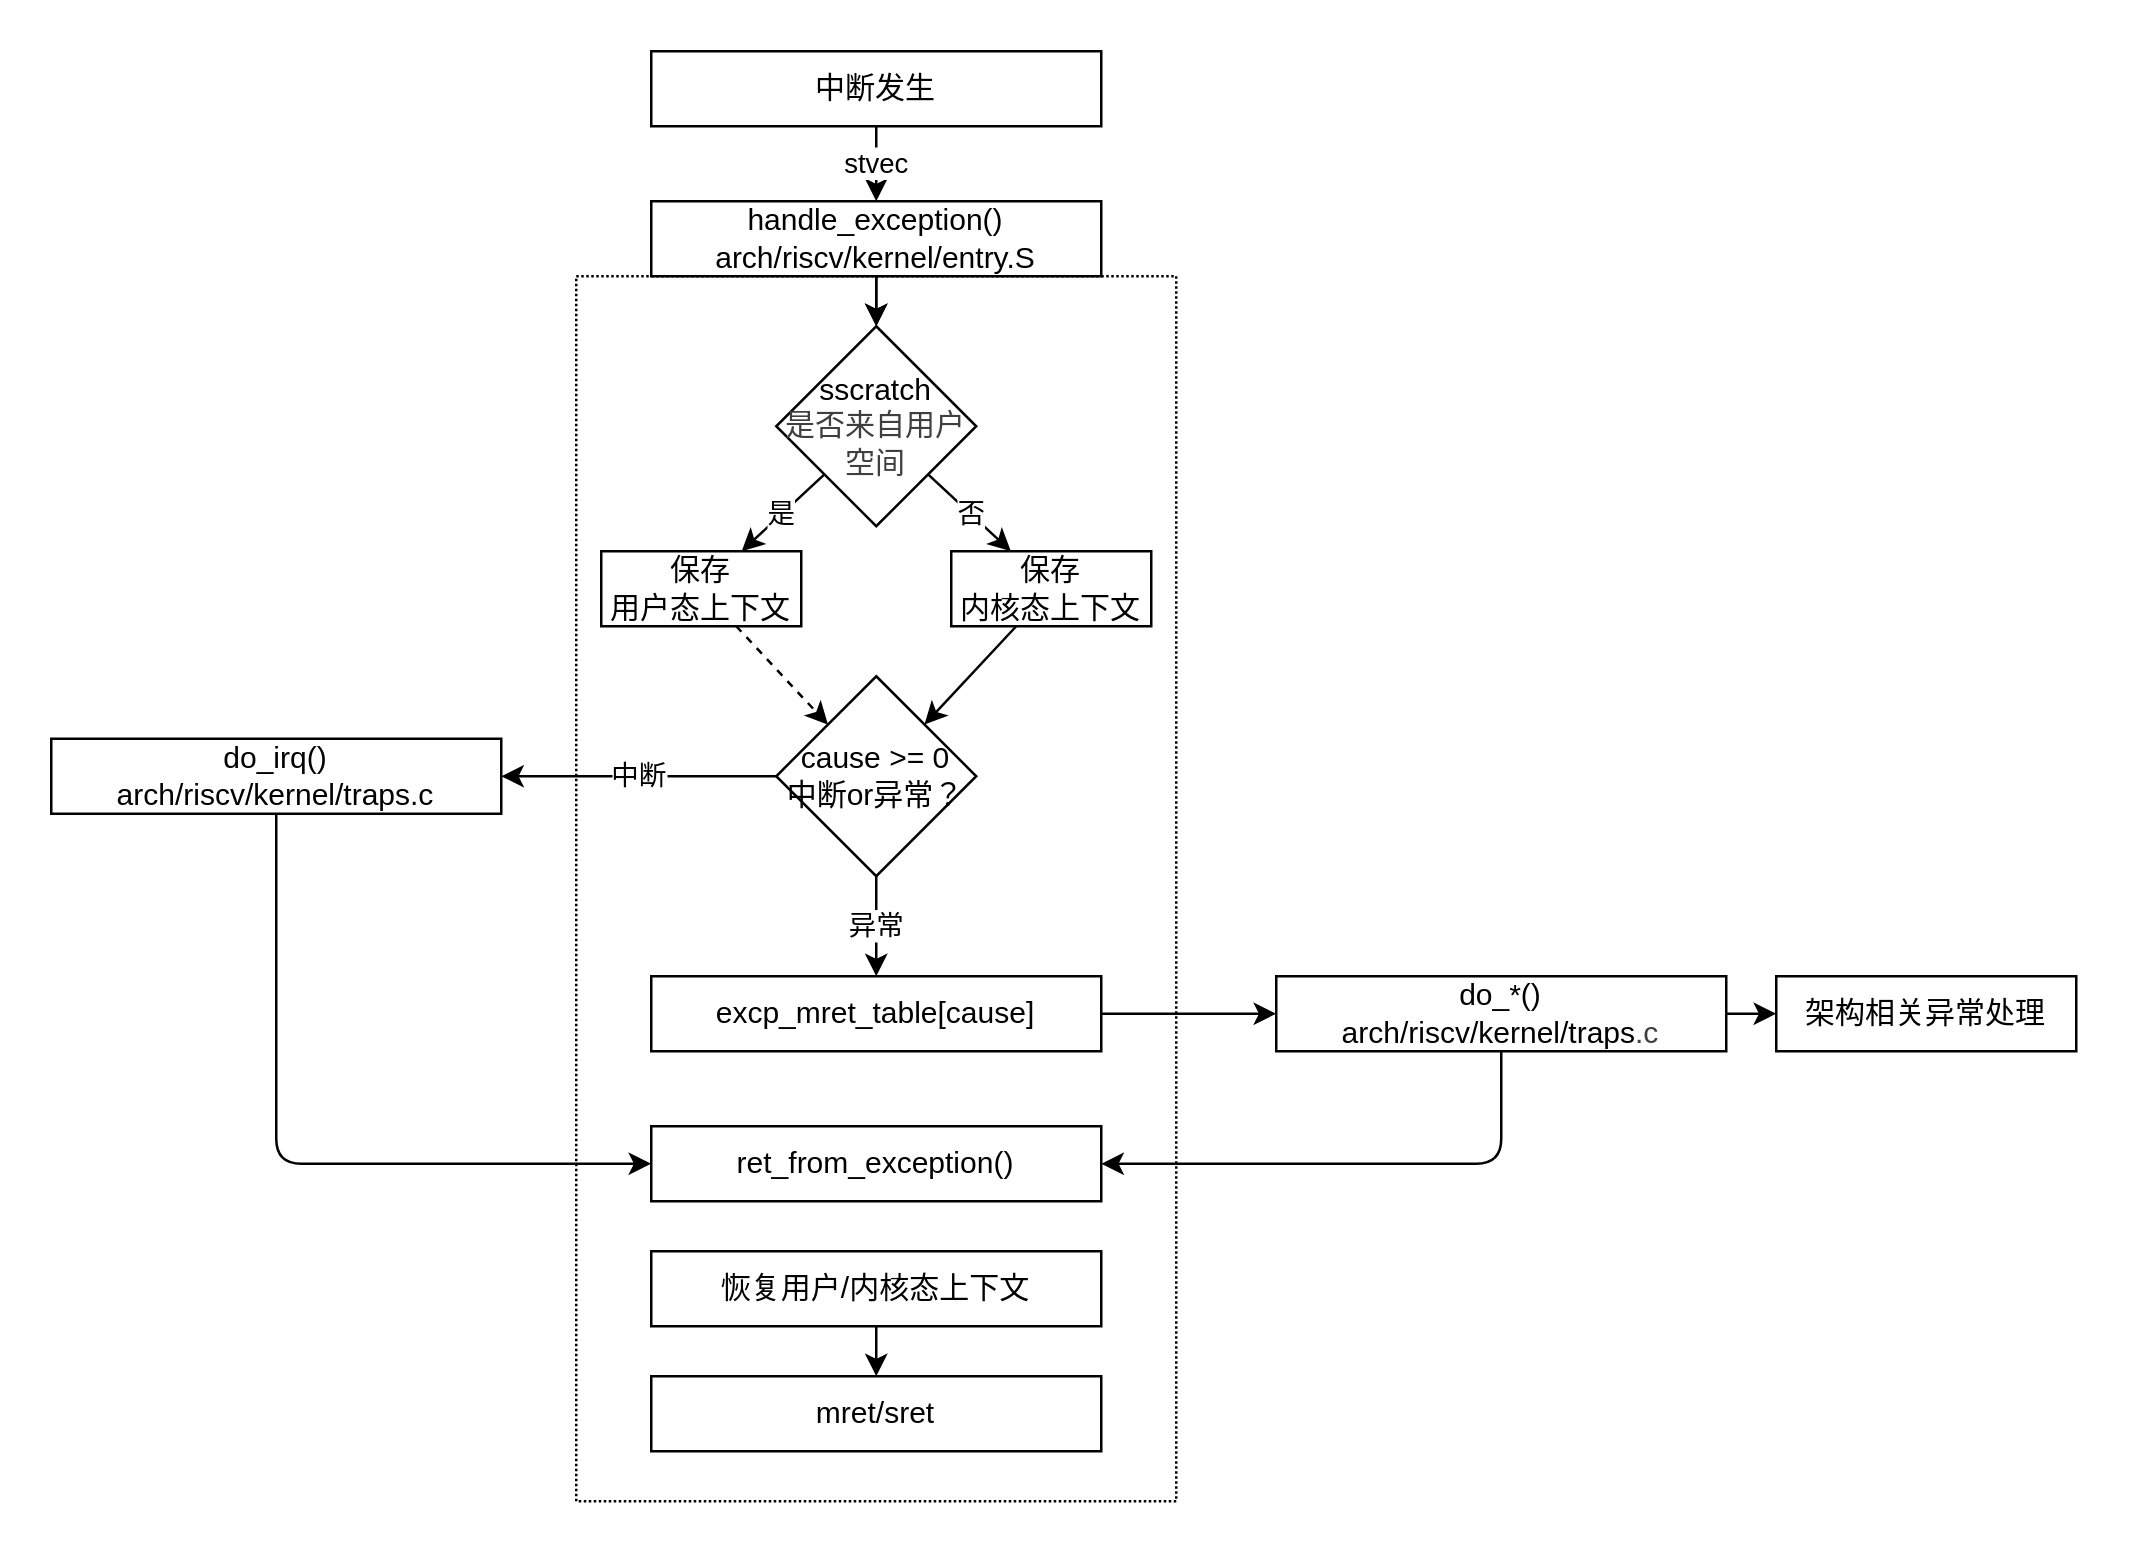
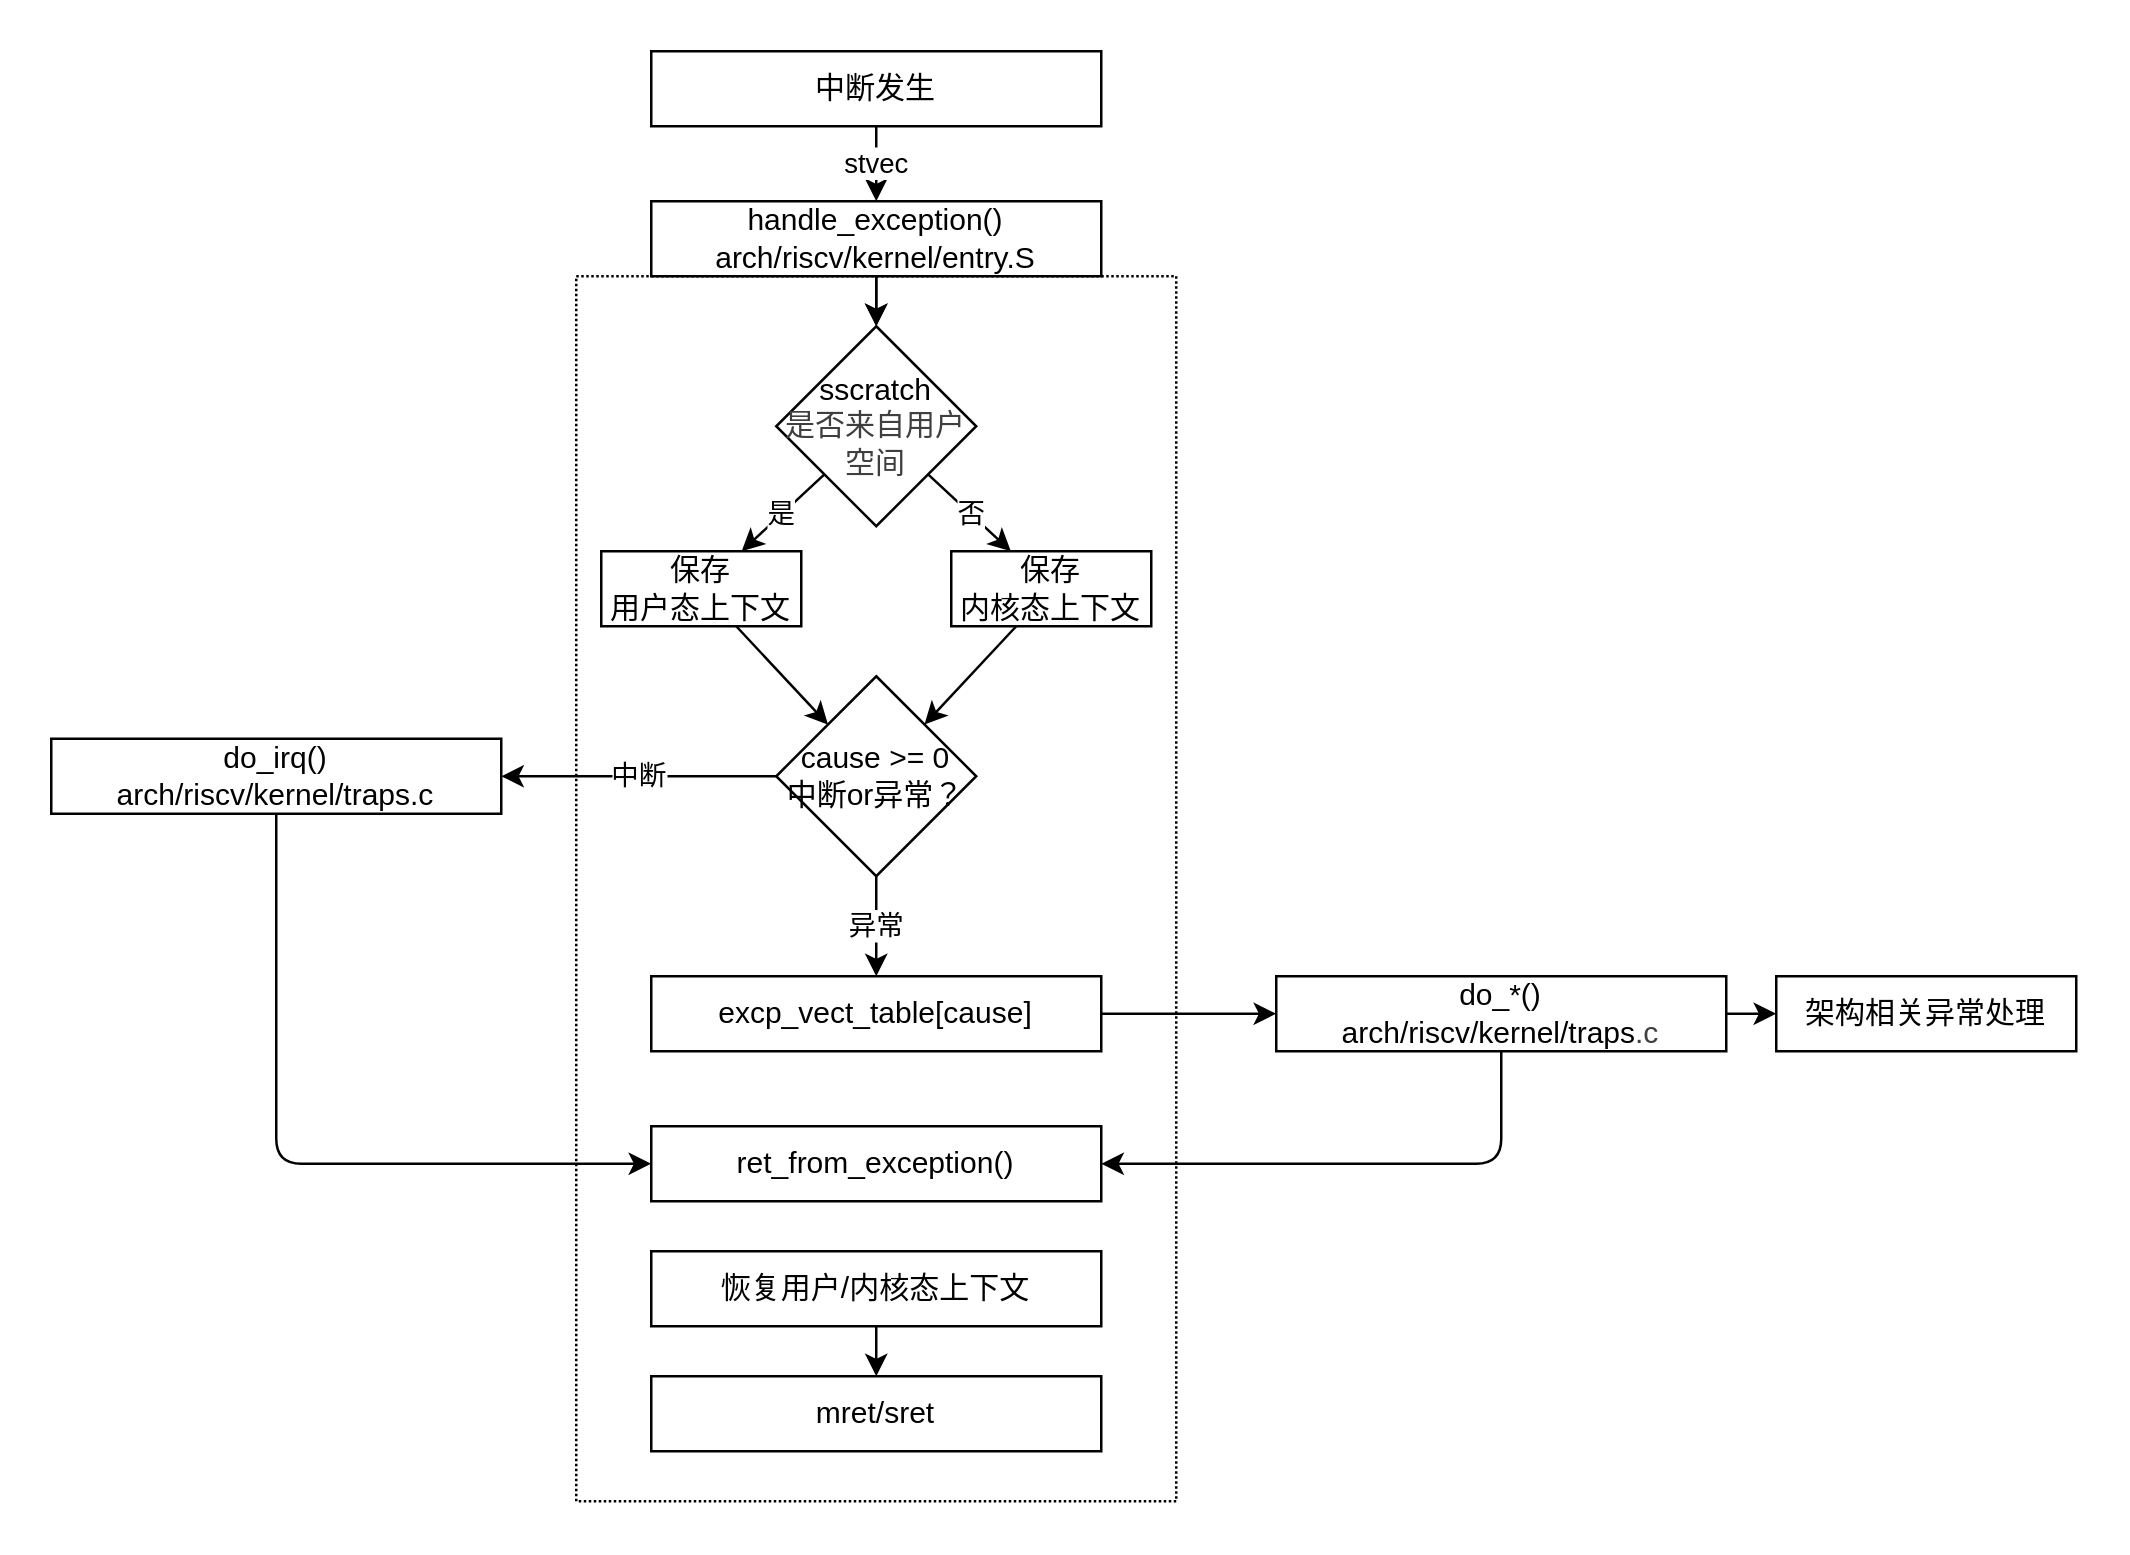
  <mxCell id="0" />
  <mxCell id="1" parent="0" />
  <mxCell id="2" value="" style="rounded=0;whiteSpace=wrap;html=1;strokeColor=default;dashed=1;dashPattern=1 1;fillColor=none;movable=1;resizable=1;rotatable=1;deletable=1;editable=1;locked=0;connectable=1;" parent="1" vertex="1"><mxGeometry x="230" y="110" width="240" height="490" as="geometry" /></mxCell>
  <mxCell id="3" style="edgeStyle=none;html=1;" parent="1" source="5" target="10" edge="1"><mxGeometry relative="1" as="geometry" /></mxCell>
  <mxCell id="4" style="edgeStyle=none;html=1;" parent="1" source="5" target="10" edge="1"><mxGeometry relative="1" as="geometry" /></mxCell>
  <mxCell id="5" value="handle_exception()&lt;div&gt;arch/riscv/kernel/entry.S&lt;/div&gt;" style="rounded=0;whiteSpace=wrap;html=1;fontSize=12;" parent="1" vertex="1"><mxGeometry x="260" y="80" width="180" height="30" as="geometry" /></mxCell>
  <mxCell id="6" value="stvec" style="edgeStyle=none;html=1;" parent="1" source="7" target="5" edge="1"><mxGeometry relative="1" as="geometry" /></mxCell>
  <mxCell id="7" value="中断发生" style="rounded=0;whiteSpace=wrap;html=1;fontSize=12;" parent="1" vertex="1"><mxGeometry x="260" y="20" width="180" height="30" as="geometry" /></mxCell>
  <mxCell id="8" value="是" style="edgeStyle=none;html=1;" parent="1" source="10" target="12" edge="1"><mxGeometry relative="1" as="geometry" /></mxCell>
  <mxCell id="9" value="否" style="edgeStyle=none;html=1;" parent="1" source="10" target="14" edge="1"><mxGeometry relative="1" as="geometry" /></mxCell>
  <mxCell id="10" value="&lt;span style=&quot;color: rgb(0, 0, 0);&quot;&gt;sscratch&lt;/span&gt;&lt;div style=&quot;color: rgb(63, 63, 63); scrollbar-color: rgb(226, 226, 226) rgb(251, 251, 251);&quot;&gt;是否来自用户空间&lt;/div&gt;" style="rhombus;whiteSpace=wrap;html=1;" parent="1" vertex="1"><mxGeometry x="310" y="130" width="80" height="80" as="geometry" /></mxCell>
- <mxCell id="11" style="edgeStyle=none;html=1;fontFamily=Helvetica;fontSize=12;fontColor=default;resizable=1;dashed=1;" parent="1" source="12" target="17" edge="1"><mxGeometry relative="1" as="geometry" /></mxCell>
+ <mxCell id="11" style="edgeStyle=none;html=1;fontFamily=Helvetica;fontSize=12;fontColor=default;resizable=1;" parent="1" source="12" target="17" edge="1"><mxGeometry relative="1" as="geometry" /></mxCell>
  <mxCell id="12" value="保存&lt;div&gt;用户态上下文&lt;/div&gt;" style="rounded=0;whiteSpace=wrap;html=1;fontSize=12;" parent="1" vertex="1"><mxGeometry x="240" y="220" width="80" height="30" as="geometry" /></mxCell>
  <mxCell id="13" style="edgeStyle=none;html=1;fontFamily=Helvetica;fontSize=12;fontColor=default;resizable=1;" parent="1" source="14" target="17" edge="1"><mxGeometry relative="1" as="geometry" /></mxCell>
  <mxCell id="14" value="保存&lt;div&gt;内核态上下文&lt;/div&gt;" style="rounded=0;whiteSpace=wrap;html=1;fontSize=12;" parent="1" vertex="1"><mxGeometry x="380" y="220" width="80" height="30" as="geometry" /></mxCell>
  <mxCell id="15" value="中断" style="edgeStyle=none;html=1;" parent="1" source="17" target="19" edge="1"><mxGeometry relative="1" as="geometry" /></mxCell>
  <mxCell id="16" value="异常" style="edgeStyle=none;html=1;" parent="1" source="17" target="21" edge="1"><mxGeometry relative="1" as="geometry" /></mxCell>
  <mxCell id="17" value="cause &amp;gt;= 0&lt;div&gt;中断or异常？&lt;/div&gt;" style="rhombus;whiteSpace=wrap;html=1;" parent="1" vertex="1"><mxGeometry x="310" y="270" width="80" height="80" as="geometry" /></mxCell>
  <mxCell id="18" style="edgeStyle=orthogonalEdgeStyle;html=1;fontFamily=Helvetica;fontSize=12;fontColor=default;resizable=1;" parent="1" source="19" target="25" edge="1"><mxGeometry relative="1" as="geometry"><Array as="points"><mxPoint x="110" y="465" /></Array></mxGeometry></mxCell>
  <mxCell id="19" value="do_irq()&lt;div&gt;arch/riscv/kernel/traps.c&lt;/div&gt;" style="rounded=0;whiteSpace=wrap;html=1;fontSize=12;" parent="1" vertex="1"><mxGeometry x="20" y="295" width="180" height="30" as="geometry" /></mxCell>
  <mxCell id="20" style="edgeStyle=none;html=1;fontFamily=Helvetica;fontSize=12;fontColor=default;resizable=1;" parent="1" source="21" target="24" edge="1"><mxGeometry relative="1" as="geometry" /></mxCell>
- <mxCell id="21" value="excp_mret_table[cause]" style="rounded=0;whiteSpace=wrap;html=1;fontSize=12;" parent="1" vertex="1"><mxGeometry x="260" y="390" width="180" height="30" as="geometry" /></mxCell>
+ <mxCell id="21" value="excp_vect_table[cause]" style="rounded=0;whiteSpace=wrap;html=1;fontSize=12;" parent="1" vertex="1"><mxGeometry x="260" y="390" width="180" height="30" as="geometry" /></mxCell>
  <mxCell id="22" style="edgeStyle=orthogonalEdgeStyle;html=1;fontFamily=Helvetica;fontSize=12;fontColor=default;resizable=1;" parent="1" source="24" target="25" edge="1"><mxGeometry relative="1" as="geometry"><Array as="points"><mxPoint x="600" y="465" /></Array></mxGeometry></mxCell>
  <mxCell id="23" style="edgeStyle=none;html=1;fontFamily=Helvetica;fontSize=12;fontColor=default;resizable=1;" parent="1" source="24" target="26" edge="1"><mxGeometry relative="1" as="geometry" /></mxCell>
  <mxCell id="24" value="do_*()&lt;div&gt;arch/riscv/kernel/traps&lt;span style=&quot;color: rgb(63, 63, 63); background-color: transparent;&quot;&gt;.c&lt;/span&gt;&lt;/div&gt;" style="rounded=0;whiteSpace=wrap;html=1;fontSize=12;" parent="1" vertex="1"><mxGeometry x="510" y="390" width="180" height="30" as="geometry" /></mxCell>
  <mxCell id="25" value="ret_from_exception()" style="rounded=0;whiteSpace=wrap;html=1;fontSize=12;" parent="1" vertex="1"><mxGeometry x="260" y="450" width="180" height="30" as="geometry" /></mxCell>
  <mxCell id="26" value="架构相关异常处理" style="rounded=0;whiteSpace=wrap;html=1;fontSize=12;" parent="1" vertex="1"><mxGeometry x="710" y="390" width="120" height="30" as="geometry" /></mxCell>
  <mxCell id="27" style="edgeStyle=none;html=1;fontFamily=Helvetica;fontSize=12;fontColor=default;resizable=1;" parent="1" source="28" target="29" edge="1"><mxGeometry relative="1" as="geometry" /></mxCell>
  <mxCell id="28" value="恢复用户/内核态上下文" style="rounded=0;whiteSpace=wrap;html=1;fontSize=12;" parent="1" vertex="1"><mxGeometry x="260" y="500" width="180" height="30" as="geometry" /></mxCell>
  <mxCell id="29" value="mret/sret" style="rounded=0;whiteSpace=wrap;html=1;fontSize=12;" parent="1" vertex="1"><mxGeometry x="260" y="550" width="180" height="30" as="geometry" /></mxCell>
